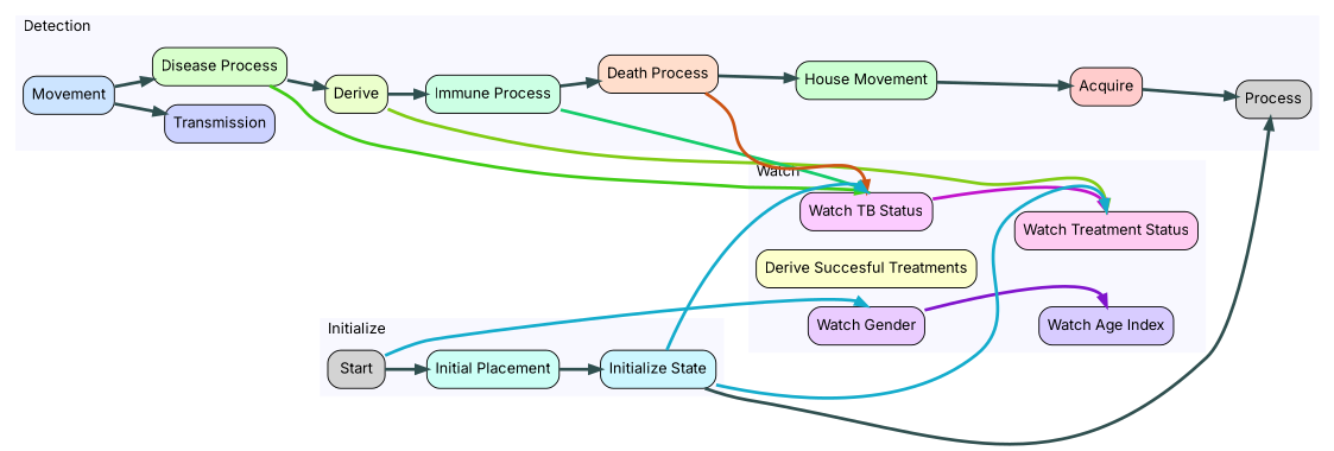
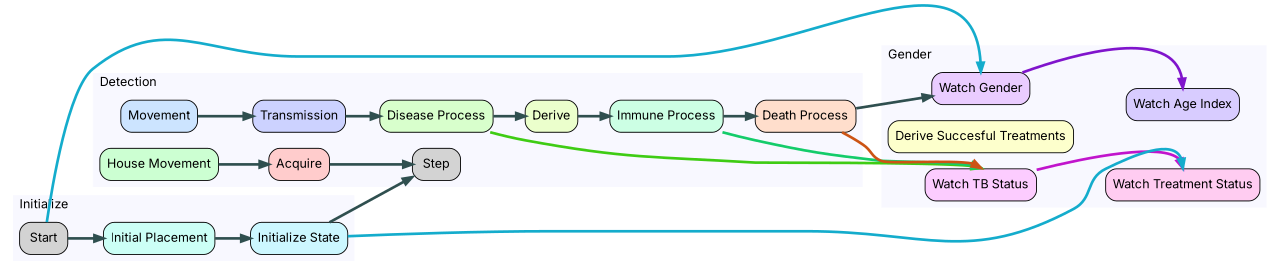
  digraph {
    compound=true
    fontname=Inter
    rankdir=LR
    node [color=black fillcolor=lightgray fontname=Inter shape="polygon,sides=4,peripheries=1" style="rounded,filled"]
    edge [color=darkslategray fontname=Inter penwidth=3.0]
    n1 [fillcolor="0.823, 0.2, 1.0" label="Watch TB Status"]
    n2 [fillcolor="0.882, 0.2, 1.0" label="Watch Treatment Status"]
    n3 [fillcolor="0.176, 0.2, 1.0" label="Derive Succesful Treatments"]
    n4 [fillcolor="0.764, 0.2, 1.0" label="Watch Gender"]
    n5 [fillcolor="0.705, 0.2, 1.0" label="Watch Age Index"]
-   n6 [label=Process shape=box style="filled,rounded" color=""]
+   n6 [label=Step shape=box style="filled,rounded" color=""]
    n7 [fillcolor="0.588, 0.2, 1.0" label=Movement]
    n8 [fillcolor="0.647, 0.2, 1.0" label=Transmission]
    n9 [fillcolor="0.294, 0.2, 1.0" label="Disease Process"]
    n10 [fillcolor="0.235, 0.2, 1.0" label=Derive]
    n11 [fillcolor="0.411, 0.2, 1.0" label="Immune Process"]
    n12 [fillcolor="0.058, 0.2, 1.0" label="Death Process"]
    n13 [fillcolor="0.352, 0.2, 1.0" label="House Movement"]
    n14 [fillcolor="0.0, 0.2, 1.0" label=Acquire]
    n15 [label=Start shape=box style="filled,rounded" color=""]
    n16 [fillcolor="0.470, 0.2, 1.0" label="Initial Placement"]
    n17 [fillcolor="0.529, 0.2, 1.0" label="Initialize State"]
    subgraph cluster_1 {
      color=white
      fillcolor=ghostwhite
-     label=Watch
+     label=Gender
      labeljust=l
      style=filled
      n1
      n2
      n3
      n4
      n5
    }
    subgraph cluster_2 {
      color=white
      fillcolor=ghostwhite
      label=Detection
      labeljust=l
      style=filled
      n6
      n7
      n8
      n9
      n10
      n11
      n12
      n13
      n14
    }
    subgraph cluster_3 {
      color=white
      fillcolor=ghostwhite
      label=Initialize
      labeljust=l
      style=filled
      n15
      n16
      n17
    }
    n1 -> n2 [color="0.823, 0.9 , 0.8" headport=n]
    n4 -> n5 [color="0.764, 0.9 , 0.8" headport=n]
    n7 -> n8
-   n7 -> n9
+   n8 -> n9
    n9 -> n1 [color="0.294, 0.9 , 0.8" headport=n]
    n9 -> n10
-   n10 -> n2 [color="0.235, 0.9 , 0.8" headport=n]
    n10 -> n11
    n11 -> n1 [color="0.411, 0.9 , 0.8" headport=n]
    n11 -> n12
    n12 -> n1 [color="0.058, 0.9 , 0.8" headport=n]
-   n12 -> n13
+   n12 -> n4
    n13 -> n14
    n14 -> n6
    n15 -> n4 [color="0.529, 0.9 , 0.8" headport=n]
    n15 -> n16
    n16 -> n17
-   n17 -> n1 [color="0.529, 0.9 , 0.8" headport=n]
    n17 -> n2 [color="0.529, 0.9 , 0.8" headport=n]
    n17 -> n6
  }
